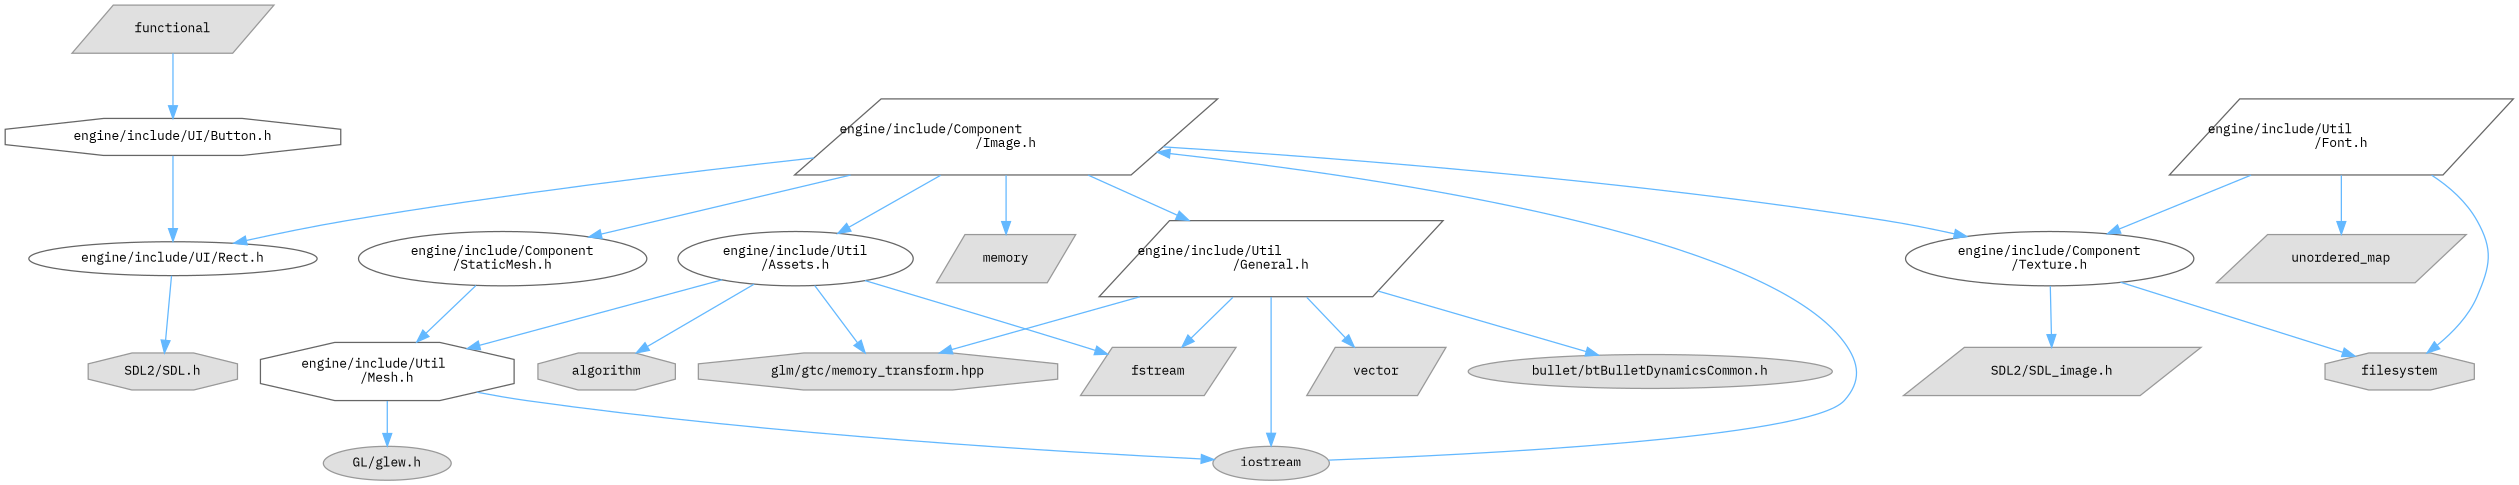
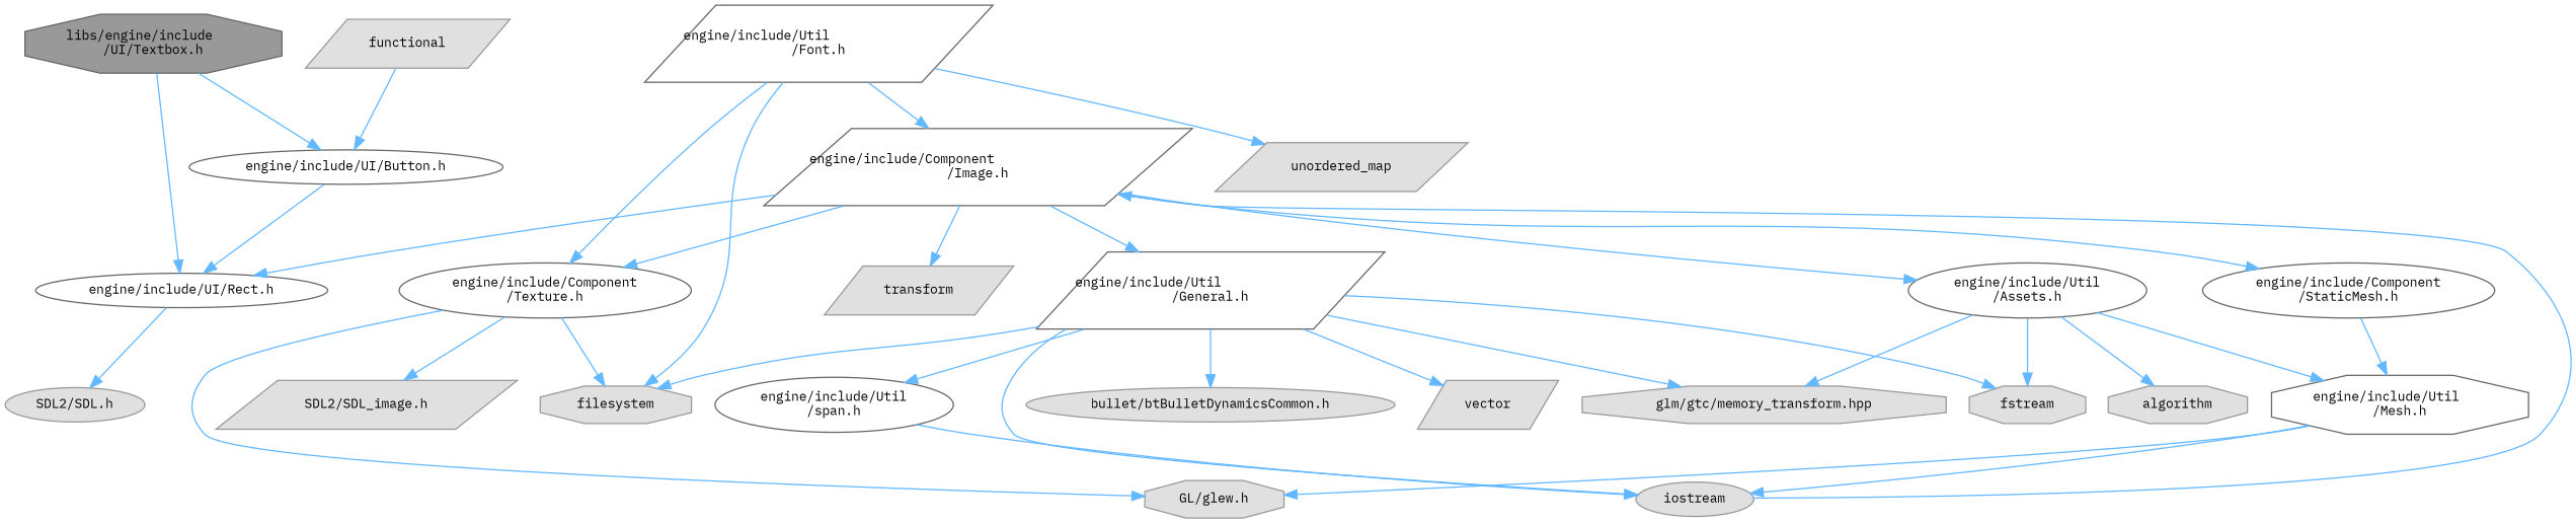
  digraph {
    fontname="IBM Plex Mono"
    node [color=grey60 fillcolor="#E0E0E0" fontname="IBM Plex Mono" fontsize=10 shape=ellipse style=filled]
    edge [color=steelblue1 fontname="IBM Plex Mono" fontsize=10 labelfontname=Helvetica labelfontsize=10 style=solid]
+   n1 [color=gray40 fillcolor=grey60 fontcolor=black height=0.2 label="libs/engine/include\l/UI/Textbox.h" shape=octagon width=0.4]
    n2 [color=grey40 fillcolor=white height=0.2 label="engine/include/UI/Rect.h" width=0.4]
-   n3 [color=grey40 fillcolor=white height=0.2 label="engine/include/UI/Button.h" shape=octagon width=0.4]
-   n4 [height=0.2 label="SDL2/SDL.h" shape=octagon width=0.4]
+   n3 [color=grey40 fillcolor=white height=0.2 label="engine/include/UI/Button.h" width=0.4]
+   n4 [height=0.2 label="SDL2/SDL.h" width=0.4]
    n5 [color=grey40 fillcolor=white height=0.2 label="engine/include/Util\l/Font.h" shape=parallelogram width=0.4]
    n6 [height=0.2 label=filesystem shape=octagon width=0.4]
    n7 [color=grey40 fillcolor=white height=0.2 label="engine/include/Component\l/Texture.h" width=0.4]
    n8 [color=grey40 fillcolor=white height=0.2 label="engine/include/Component\l/Image.h" shape=parallelogram width=0.4]
    n9 [height=0.2 label=unordered_map shape=parallelogram width=0.4]
    n10 [height=0.2 label=functional shape=parallelogram width=0.4]
-   n11 [height=0.2 label="GL/glew.h" width=0.4]
+   n11 [height=0.2 label="GL/glew.h" shape=octagon width=0.4]
    n12 [height=0.2 label="SDL2/SDL_image.h" shape=parallelogram width=0.4]
    n13 [color=grey40 fillcolor=white height=0.2 label="engine/include/Util\l/General.h" shape=parallelogram width=0.4]
    n14 [color=grey40 fillcolor=white height=0.2 label="engine/include/Component\l/StaticMesh.h" width=0.4]
    n15 [color=grey40 fillcolor=white height=0.2 label="engine/include/Util\l/Assets.h" width=0.4]
-   n16 [height=0.2 label=memory shape=parallelogram width=0.4]
+   n16 [height=0.2 label=transform shape=parallelogram width=0.4]
    n17 [height=0.2 label=iostream width=0.4]
-   n18 [height=0.2 label=fstream shape=parallelogram width=0.4]
+   n18 [height=0.2 label=fstream shape=octagon width=0.4]
    n19 [height=0.2 label=vector shape=parallelogram width=0.4]
    n20 [height=0.2 label="glm/gtc/memory_transform.hpp" shape=octagon width=0.4]
    n21 [height=0.2 label="bullet/btBulletDynamicsCommon.h" width=0.4]
+   n22 [color=grey40 fillcolor=white height=0.2 label="engine/include/Util\l/span.h" width=0.4]
    n23 [color=grey40 fillcolor=white height=0.2 label="engine/include/Util\l/Mesh.h" shape=octagon width=0.4]
    n24 [height=0.2 label=algorithm shape=octagon width=0.4]
+   n1 -> n2
+   n1 -> n3
    n2 -> n4
    n3 -> n2
    n5 -> n6
    n5 -> n7
+   n5 -> n8
    n5 -> n9
    n7 -> n6
+   n7 -> n11
    n7 -> n12
    n8 -> n2
    n8 -> n7
    n8 -> n13
    n8 -> n14
    n8 -> n15
    n8 -> n16
    n10 -> n3
+   n13 -> n6
    n13 -> n17
    n13 -> n18
    n13 -> n19
    n13 -> n20
    n13 -> n21
+   n13 -> n22
    n14 -> n23
    n15 -> n18
    n15 -> n20
    n15 -> n23
    n15 -> n24
    n17 -> n8
+   n22 -> n17
    n23 -> n11
    n23 -> n17
  }
